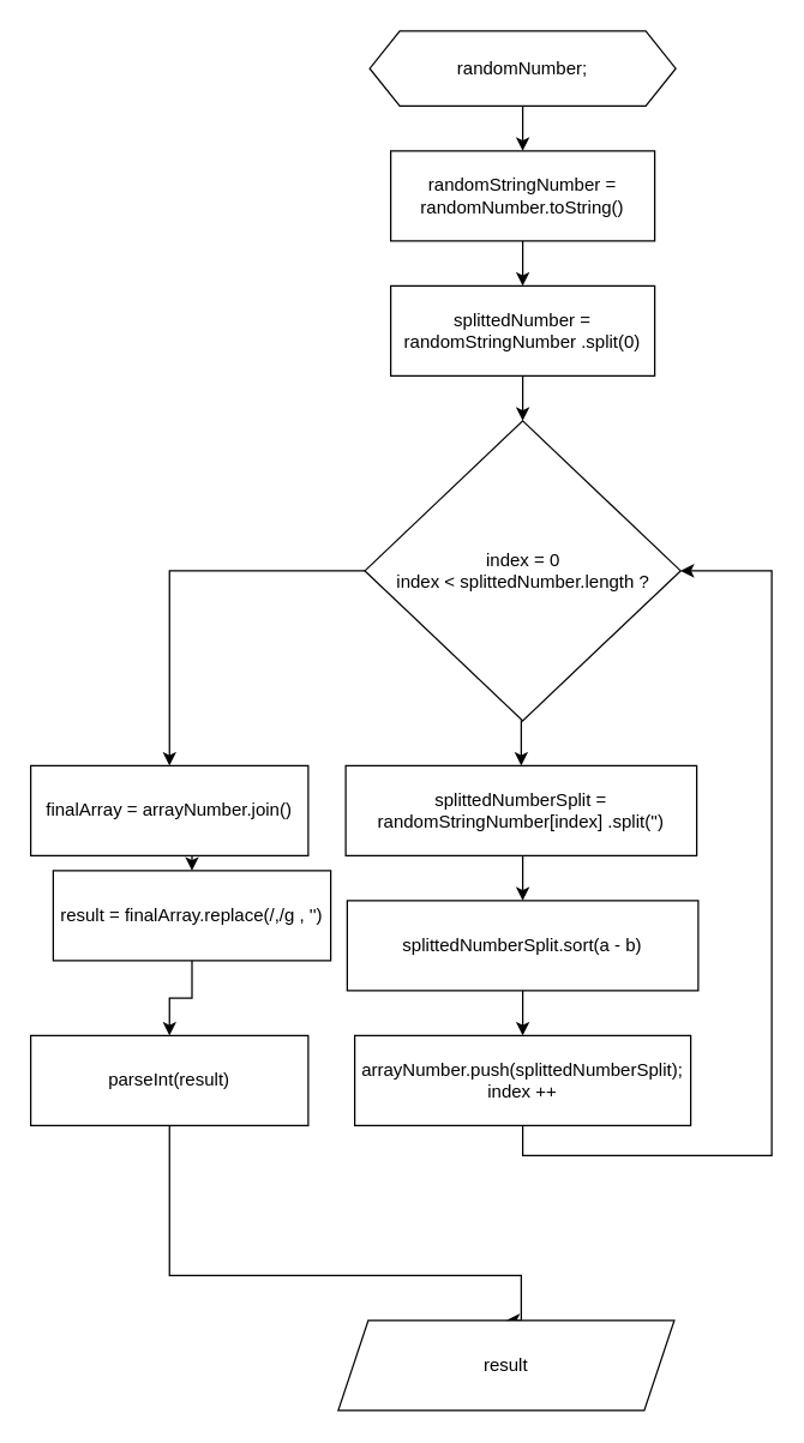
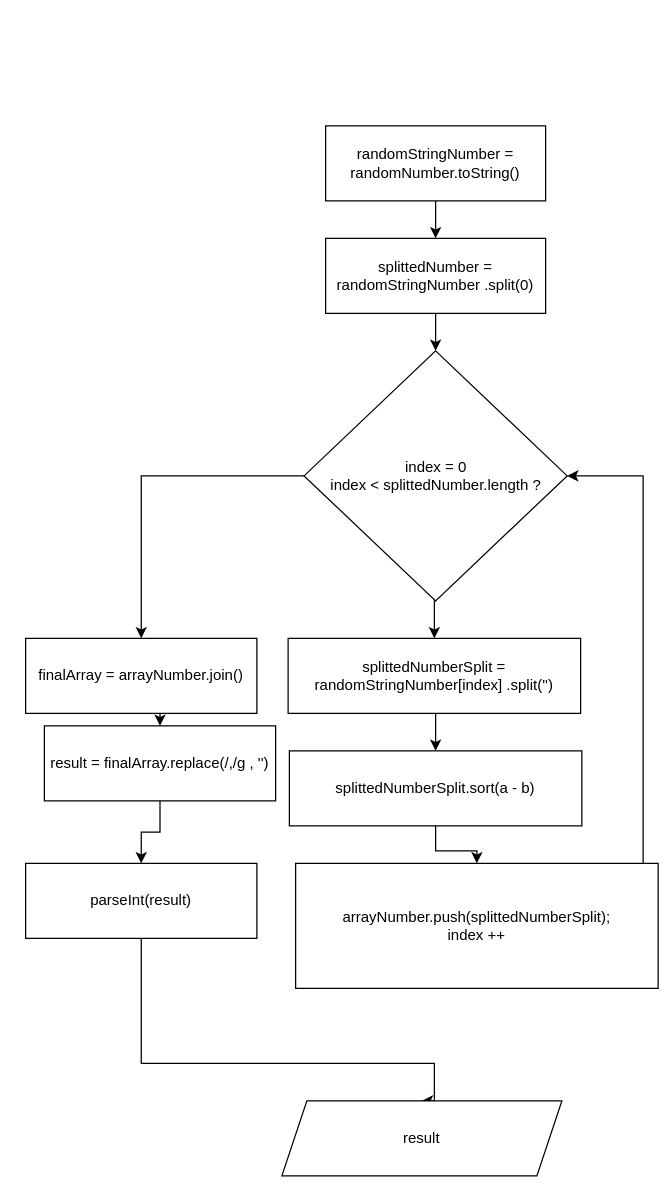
  <mxCell id="0" />
  <mxCell id="1" parent="0" />
- <mxCell id="2" style="edgeStyle=orthogonalEdgeStyle;rounded=0;orthogonalLoop=1;jettySize=auto;html=1;exitX=0.5;exitY=1;exitDx=0;exitDy=0;entryX=0.5;entryY=0;entryDx=0;entryDy=0;" edge="1" parent="1" source="3" target="5"><mxGeometry relative="1" as="geometry" /></mxCell>
- <mxCell id="3" value="randomNumber;" style="shape=hexagon;perimeter=hexagonPerimeter2;whiteSpace=wrap;html=1;fixedSize=1;" vertex="1" parent="1"><mxGeometry x="246" y="20" width="204" height="50" as="geometry" /></mxCell>
  <mxCell id="4" style="edgeStyle=orthogonalEdgeStyle;rounded=0;orthogonalLoop=1;jettySize=auto;html=1;exitX=0.5;exitY=1;exitDx=0;exitDy=0;entryX=0.5;entryY=0;entryDx=0;entryDy=0;" edge="1" parent="1" source="5" target="7"><mxGeometry relative="1" as="geometry" /></mxCell>
  <mxCell id="5" value="randomStringNumber = randomNumber.toString()" style="rounded=0;whiteSpace=wrap;html=1;" vertex="1" parent="1"><mxGeometry x="260" y="100" width="176" height="60" as="geometry" /></mxCell>
  <mxCell id="6" style="edgeStyle=orthogonalEdgeStyle;rounded=0;orthogonalLoop=1;jettySize=auto;html=1;exitX=0.5;exitY=1;exitDx=0;exitDy=0;entryX=0.5;entryY=0;entryDx=0;entryDy=0;" edge="1" parent="1" source="7" target="10"><mxGeometry relative="1" as="geometry" /></mxCell>
  <mxCell id="7" value="splittedNumber = randomStringNumber .split(0)" style="rounded=0;whiteSpace=wrap;html=1;" vertex="1" parent="1"><mxGeometry x="260" y="190" width="176" height="60" as="geometry" /></mxCell>
  <mxCell id="8" style="edgeStyle=orthogonalEdgeStyle;rounded=0;orthogonalLoop=1;jettySize=auto;html=1;exitX=0.5;exitY=1;exitDx=0;exitDy=0;entryX=0.5;entryY=0;entryDx=0;entryDy=0;" edge="1" parent="1" source="10" target="12"><mxGeometry relative="1" as="geometry" /></mxCell>
  <mxCell id="9" style="edgeStyle=orthogonalEdgeStyle;rounded=0;orthogonalLoop=1;jettySize=auto;html=1;exitX=0;exitY=0.5;exitDx=0;exitDy=0;entryX=0.5;entryY=0;entryDx=0;entryDy=0;" edge="1" parent="1" source="10" target="20"><mxGeometry relative="1" as="geometry" /></mxCell>
  <mxCell id="10" value="&lt;span&gt;index = 0&lt;br&gt;index &amp;lt; splittedNumber.length ?&lt;/span&gt;" style="rhombus;whiteSpace=wrap;html=1;" vertex="1" parent="1"><mxGeometry x="242.75" y="280" width="210.5" height="200" as="geometry" /></mxCell>
  <mxCell id="11" style="edgeStyle=orthogonalEdgeStyle;rounded=0;orthogonalLoop=1;jettySize=auto;html=1;exitX=0.5;exitY=1;exitDx=0;exitDy=0;entryX=0.5;entryY=0;entryDx=0;entryDy=0;" edge="1" parent="1" source="12" target="14"><mxGeometry relative="1" as="geometry" /></mxCell>
  <mxCell id="12" value="splittedNumberSplit = randomStringNumber[index] .split('')" style="rounded=0;whiteSpace=wrap;html=1;" vertex="1" parent="1"><mxGeometry x="230" y="510" width="234" height="60" as="geometry" /></mxCell>
  <mxCell id="13" style="edgeStyle=orthogonalEdgeStyle;rounded=0;orthogonalLoop=1;jettySize=auto;html=1;exitX=0.5;exitY=1;exitDx=0;exitDy=0;entryX=0.5;entryY=0;entryDx=0;entryDy=0;" edge="1" parent="1" source="14" target="16"><mxGeometry relative="1" as="geometry" /></mxCell>
  <mxCell id="14" value="splittedNumberSplit.sort(a - b)" style="rounded=0;whiteSpace=wrap;html=1;" vertex="1" parent="1"><mxGeometry x="231" y="600" width="234" height="60" as="geometry" /></mxCell>
  <mxCell id="15" style="edgeStyle=orthogonalEdgeStyle;rounded=0;orthogonalLoop=1;jettySize=auto;html=1;exitX=0.5;exitY=1;exitDx=0;exitDy=0;entryX=1;entryY=0.5;entryDx=0;entryDy=0;" edge="1" parent="1" source="16" target="10"><mxGeometry relative="1" as="geometry"><Array as="points"><mxPoint x="348" y="770" /><mxPoint x="514" y="770" /><mxPoint x="514" y="380" /></Array></mxGeometry></mxCell>
- <mxCell id="16" value="arrayNumber.push(splittedNumberSplit);&lt;br&gt;index ++" style="rounded=0;whiteSpace=wrap;html=1;" vertex="1" parent="1"><mxGeometry x="236" y="690" width="224" height="60" as="geometry" /></mxCell>
+ <mxCell id="16" value="arrayNumber.push(splittedNumberSplit);&lt;br&gt;index ++" style="rounded=0;whiteSpace=wrap;html=1;" vertex="1" parent="1"><mxGeometry x="236" y="690" width="290" height="100" as="geometry" /></mxCell>
  <mxCell id="17" style="edgeStyle=orthogonalEdgeStyle;rounded=0;orthogonalLoop=1;jettySize=auto;html=1;exitX=0.5;exitY=1;exitDx=0;exitDy=0;entryX=0.5;entryY=0;entryDx=0;entryDy=0;" edge="1" parent="1" source="18" target="22"><mxGeometry relative="1" as="geometry" /></mxCell>
  <mxCell id="18" value="result = finalArray.replace(/,/g , '')" style="rounded=0;whiteSpace=wrap;html=1;" vertex="1" parent="1"><mxGeometry x="35" y="580" width="185" height="60" as="geometry" /></mxCell>
  <mxCell id="19" style="edgeStyle=orthogonalEdgeStyle;rounded=0;orthogonalLoop=1;jettySize=auto;html=1;exitX=0.5;exitY=1;exitDx=0;exitDy=0;entryX=0.5;entryY=0;entryDx=0;entryDy=0;" edge="1" parent="1" source="20" target="18"><mxGeometry relative="1" as="geometry" /></mxCell>
  <mxCell id="20" value="finalArray = arrayNumber.join()" style="rounded=0;whiteSpace=wrap;html=1;" vertex="1" parent="1"><mxGeometry x="20" y="510" width="185" height="60" as="geometry" /></mxCell>
  <mxCell id="21" style="edgeStyle=orthogonalEdgeStyle;rounded=0;orthogonalLoop=1;jettySize=auto;html=1;exitX=0.5;exitY=1;exitDx=0;exitDy=0;entryX=0.5;entryY=0;entryDx=0;entryDy=0;" edge="1" parent="1" source="22" target="23"><mxGeometry relative="1" as="geometry"><Array as="points"><mxPoint x="113" y="850" /><mxPoint x="347" y="850" /></Array></mxGeometry></mxCell>
  <mxCell id="22" value="parseInt(result)" style="rounded=0;whiteSpace=wrap;html=1;" vertex="1" parent="1"><mxGeometry x="20" y="690" width="185" height="60" as="geometry" /></mxCell>
  <mxCell id="23" value="result" style="shape=parallelogram;perimeter=parallelogramPerimeter;whiteSpace=wrap;html=1;fixedSize=1;" vertex="1" parent="1"><mxGeometry x="225" y="880" width="224" height="60" as="geometry" /></mxCell>
